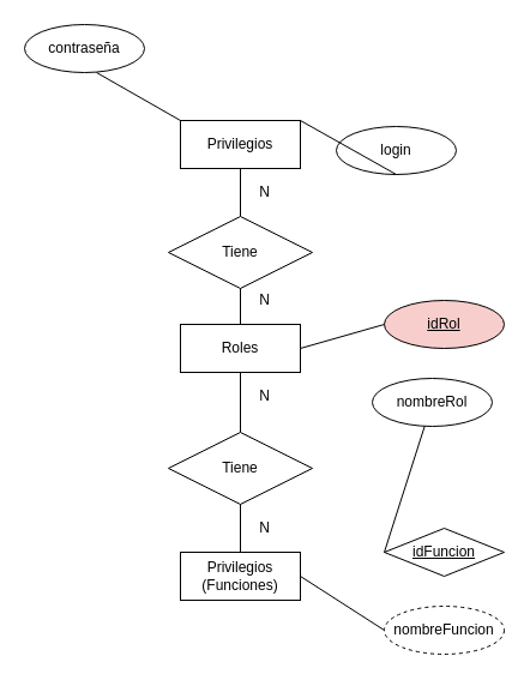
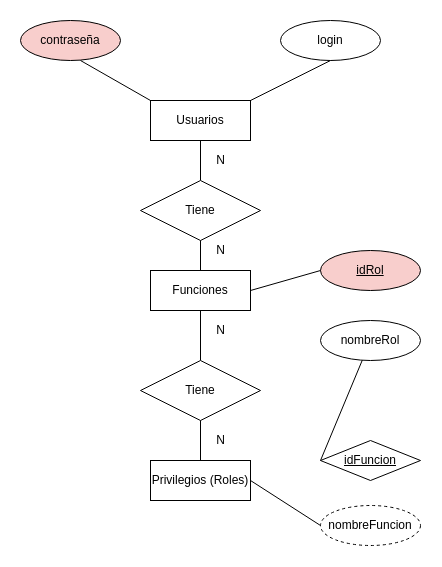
  <mxCell id="0" />
  <mxCell id="1" parent="0" />
- <mxCell id="2" value="Privilegios" style="whiteSpace=wrap;html=1;align=center;" vertex="1" parent="1"><mxGeometry x="150" y="100" width="100" height="40" as="geometry" /></mxCell>
- <mxCell id="3" value="Roles" style="whiteSpace=wrap;html=1;align=center;" vertex="1" parent="1"><mxGeometry x="150" y="270" width="100" height="40" as="geometry" /></mxCell>
- <mxCell id="4" value="Privilegios (Funciones)" style="whiteSpace=wrap;html=1;align=center;" vertex="1" parent="1"><mxGeometry x="150" y="460" width="100" height="40" as="geometry" /></mxCell>
- <mxCell id="5" value="login" style="ellipse;whiteSpace=wrap;html=1;align=center;" vertex="1" parent="1"><mxGeometry x="280" y="105" width="100" height="40" as="geometry" /></mxCell>
- <mxCell id="6" value="contraseña" style="ellipse;whiteSpace=wrap;html=1;align=center;" vertex="1" parent="1"><mxGeometry x="20" y="20" width="100" height="40" as="geometry" /></mxCell>
+ <mxCell id="2" value="Usuarios" style="whiteSpace=wrap;html=1;align=center;" vertex="1" parent="1"><mxGeometry x="150" y="100" width="100" height="40" as="geometry" /></mxCell>
+ <mxCell id="3" value="Funciones" style="whiteSpace=wrap;html=1;align=center;" vertex="1" parent="1"><mxGeometry x="150" y="270" width="100" height="40" as="geometry" /></mxCell>
+ <mxCell id="4" value="Privilegios (Roles)" style="whiteSpace=wrap;html=1;align=center;" vertex="1" parent="1"><mxGeometry x="150" y="460" width="100" height="40" as="geometry" /></mxCell>
+ <mxCell id="5" value="login" style="ellipse;whiteSpace=wrap;html=1;align=center;" vertex="1" parent="1"><mxGeometry x="280" y="20" width="100" height="40" as="geometry" /></mxCell>
+ <mxCell id="6" value="contraseña" style="ellipse;whiteSpace=wrap;html=1;align=center;fillColor=#f8cecc;" vertex="1" parent="1"><mxGeometry x="20" y="20" width="100" height="40" as="geometry" /></mxCell>
  <mxCell id="7" value="" style="endArrow=none;html=1;strokeColor=#000000;entryX=0.5;entryY=1;entryDx=0;entryDy=0;" edge="1" parent="1" target="5"><mxGeometry width="50" height="50" relative="1" as="geometry"><mxPoint x="250" y="100" as="sourcePoint" /><mxPoint x="300" y="50" as="targetPoint" /></mxGeometry></mxCell>
  <mxCell id="8" value="" style="endArrow=none;html=1;strokeColor=#000000;exitX=0;exitY=0;exitDx=0;exitDy=0;" edge="1" parent="1" source="2"><mxGeometry width="50" height="50" relative="1" as="geometry"><mxPoint x="30" y="110" as="sourcePoint" /><mxPoint x="80" y="60" as="targetPoint" /></mxGeometry></mxCell>
  <mxCell id="9" value="" style="endArrow=none;html=1;strokeColor=#000000;entryX=0.5;entryY=1;entryDx=0;entryDy=0;" edge="1" parent="1" target="2"><mxGeometry width="50" height="50" relative="1" as="geometry"><mxPoint x="200" y="180" as="sourcePoint" /><mxPoint x="220" y="170" as="targetPoint" /></mxGeometry></mxCell>
  <mxCell id="10" value="Tiene" style="shape=rhombus;perimeter=rhombusPerimeter;whiteSpace=wrap;html=1;align=center;" vertex="1" parent="1"><mxGeometry x="140" y="180" width="120" height="60" as="geometry" /></mxCell>
  <mxCell id="11" value="" style="endArrow=none;html=1;strokeColor=#000000;entryX=0.5;entryY=1;entryDx=0;entryDy=0;" edge="1" parent="1" source="3" target="10"><mxGeometry width="50" height="50" relative="1" as="geometry"><mxPoint x="170" y="290" as="sourcePoint" /><mxPoint x="220" y="240" as="targetPoint" /></mxGeometry></mxCell>
  <mxCell id="12" value="&lt;u&gt;idRol&lt;/u&gt;" style="ellipse;whiteSpace=wrap;html=1;align=center;fillColor=#f8cecc;" vertex="1" parent="1"><mxGeometry x="320" y="250" width="100" height="40" as="geometry" /></mxCell>
- <mxCell id="13" value="nombreRol" style="ellipse;whiteSpace=wrap;html=1;align=center;" vertex="1" parent="1"><mxGeometry x="310" y="315" width="100" height="40" as="geometry" /></mxCell>
+ <mxCell id="13" value="nombreRol" style="ellipse;whiteSpace=wrap;html=1;align=center;" vertex="1" parent="1"><mxGeometry x="320" y="320" width="100" height="40" as="geometry" /></mxCell>
  <mxCell id="14" value="" style="endArrow=none;html=1;strokeColor=#000000;entryX=0;entryY=0.5;entryDx=0;entryDy=0;" edge="1" parent="1" target="12"><mxGeometry width="50" height="50" relative="1" as="geometry"><mxPoint x="250" y="290" as="sourcePoint" /><mxPoint x="300" y="240" as="targetPoint" /></mxGeometry></mxCell>
  <mxCell id="15" value="" style="endArrow=none;html=1;strokeColor=#000000;entryX=0.5;entryY=1;entryDx=0;entryDy=0;" edge="1" parent="1" target="3"><mxGeometry width="50" height="50" relative="1" as="geometry"><mxPoint x="200" y="360" as="sourcePoint" /><mxPoint x="200" y="330" as="targetPoint" /></mxGeometry></mxCell>
  <mxCell id="16" value="Tiene" style="shape=rhombus;perimeter=rhombusPerimeter;whiteSpace=wrap;html=1;align=center;" vertex="1" parent="1"><mxGeometry x="140" y="360" width="120" height="60" as="geometry" /></mxCell>
  <mxCell id="17" value="" style="endArrow=none;html=1;strokeColor=#000000;" edge="1" parent="1" source="4"><mxGeometry width="50" height="50" relative="1" as="geometry"><mxPoint x="150" y="470" as="sourcePoint" /><mxPoint x="200" y="420" as="targetPoint" /></mxGeometry></mxCell>
  <mxCell id="18" value="N" style="text;html=1;align=center;verticalAlign=middle;resizable=0;points=[];autosize=1;" vertex="1" parent="1"><mxGeometry x="210" y="150" width="20" height="20" as="geometry" /></mxCell>
  <mxCell id="19" value="N" style="text;html=1;align=center;verticalAlign=middle;resizable=0;points=[];autosize=1;" vertex="1" parent="1"><mxGeometry x="210" y="240" width="20" height="20" as="geometry" /></mxCell>
  <mxCell id="20" value="N" style="text;html=1;align=center;verticalAlign=middle;resizable=0;points=[];autosize=1;" vertex="1" parent="1"><mxGeometry x="210" y="320" width="20" height="20" as="geometry" /></mxCell>
  <mxCell id="21" value="N" style="text;html=1;align=center;verticalAlign=middle;resizable=0;points=[];autosize=1;" vertex="1" parent="1"><mxGeometry x="210" y="430" width="20" height="20" as="geometry" /></mxCell>
  <mxCell id="22" value="&lt;u&gt;idFuncion&lt;/u&gt;" style="rhombus;whiteSpace=wrap;html=1;align=center;" vertex="1" parent="1"><mxGeometry x="320" y="440" width="100" height="40" as="geometry" /></mxCell>
  <mxCell id="23" value="nombreFuncion" style="ellipse;whiteSpace=wrap;html=1;align=center;dashed=1;" vertex="1" parent="1"><mxGeometry x="320" y="505" width="100" height="40" as="geometry" /></mxCell>
  <mxCell id="24" value="" style="endArrow=none;html=1;strokeColor=#000000;exitX=0;exitY=0.5;exitDx=0;exitDy=0;" edge="1" parent="1" source="22" target="13"><mxGeometry width="50" height="50" relative="1" as="geometry"><mxPoint x="290" y="490" as="sourcePoint" /><mxPoint x="290" y="450" as="targetPoint" /></mxGeometry></mxCell>
  <mxCell id="25" value="" style="endArrow=none;html=1;strokeColor=#000000;exitX=0;exitY=0.5;exitDx=0;exitDy=0;" edge="1" parent="1" source="23"><mxGeometry width="50" height="50" relative="1" as="geometry"><mxPoint x="334" y="490" as="sourcePoint" /><mxPoint x="250" y="480" as="targetPoint" /></mxGeometry></mxCell>
